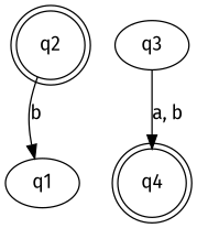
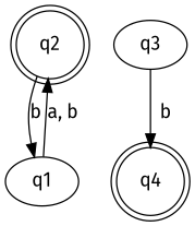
  digraph {
    fontname="Fira Sans"
    node [fontname="Fira Sans"]
    edge [fontname="Fira Sans"]
    q2 [shape=doublecircle]
    q1
    q4 [shape=doublecircle]
    q3
    q2 -> q1 [label=b]
-   q3 -> q4 [label="a, b"]
+   q1 -> q2 [label="a, b"]
+   q3 -> q4 [label=b]
  }
